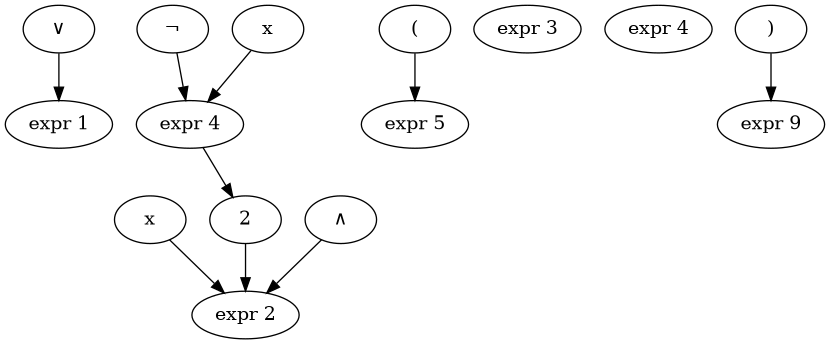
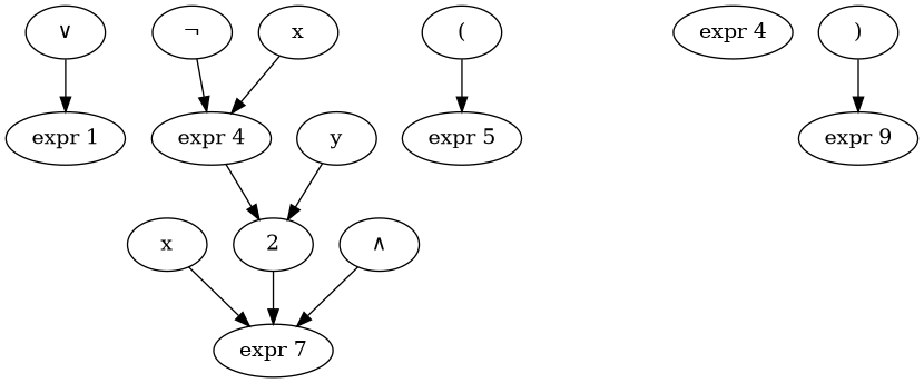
  digraph {
    n1 [label="expr 1"]
-   n2 [label="expr 2"]
+   n2 [label="expr 7"]
    n3 [label=x]
    n4 [label="∨"]
    n5 [label="expr 4"]
    n6 [label=2]
    n7 [label="¬"]
    n8 [label="expr 5"]
    n9 [label="("]
-   n10 [label="expr 3"]
+   n11 [label=y]
    n12 [label="∧"]
    n13 [label="expr 4"]
    n14 [label=x]
    n15 [label="expr 9"]
    n16 [label=")"]
    n3 -> n2
    n4 -> n1
    n5 -> n6
    n6 -> n2
    n7 -> n5
    n9 -> n8
+   n11 -> n6
    n12 -> n2
    n14 -> n5
    n16 -> n15
  }
